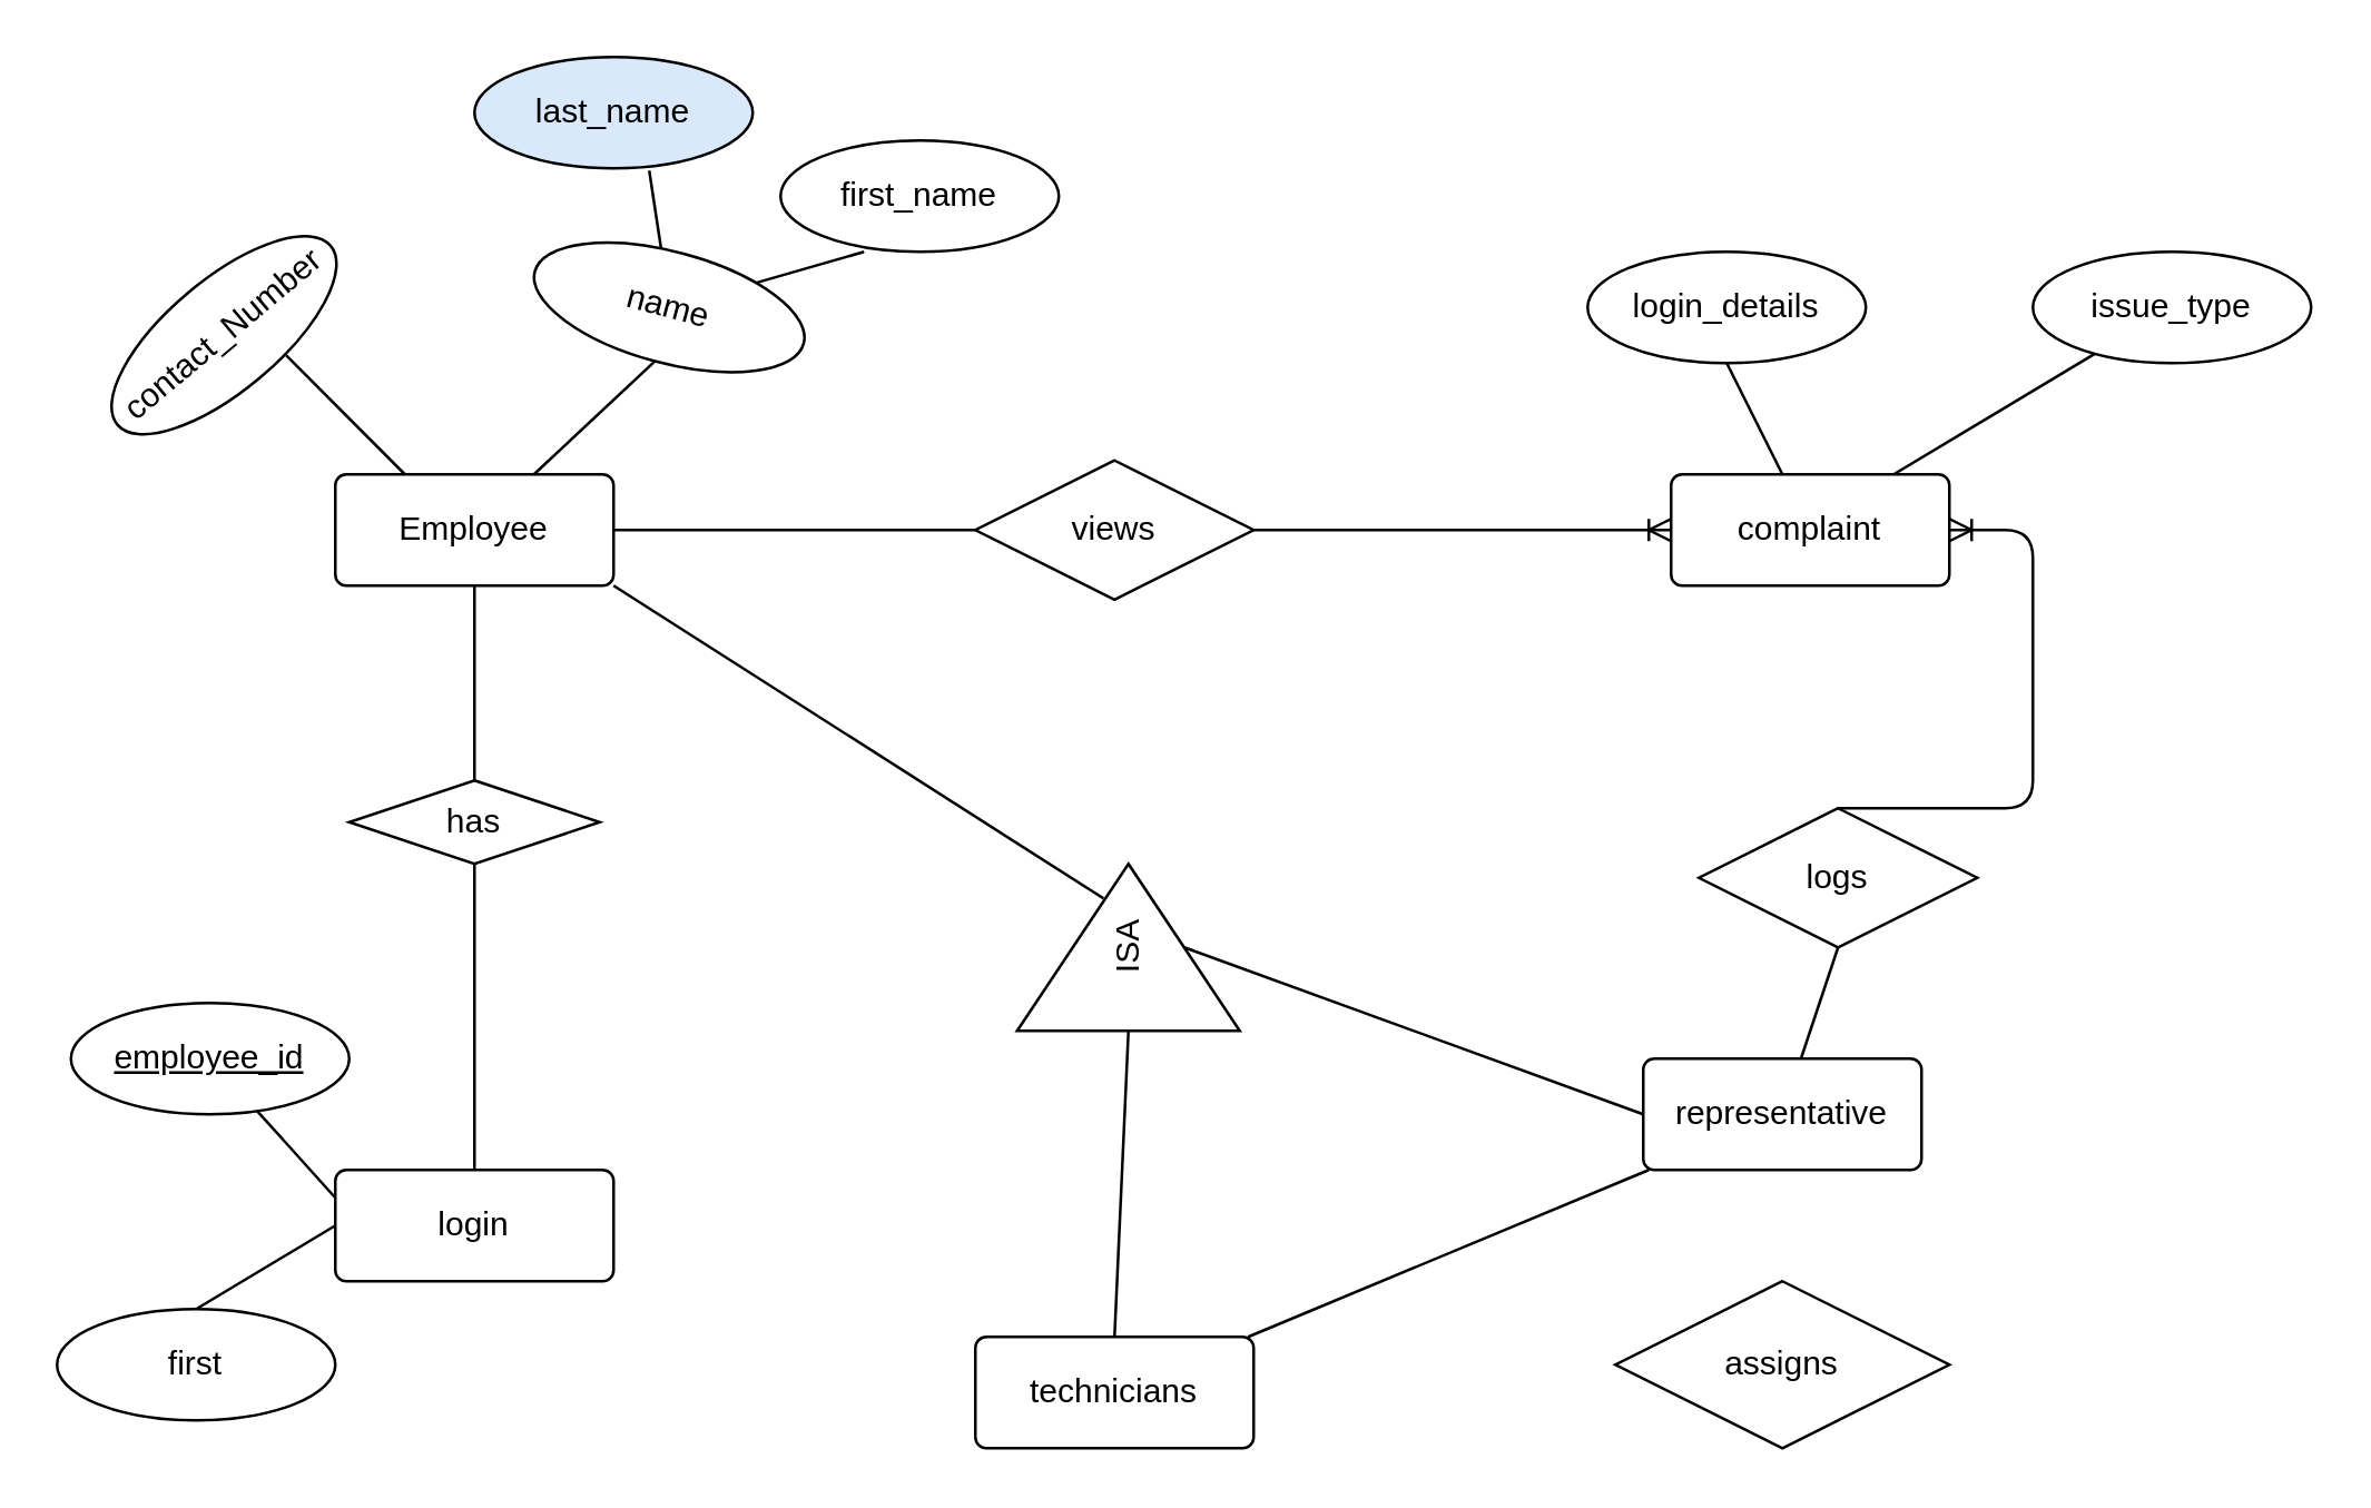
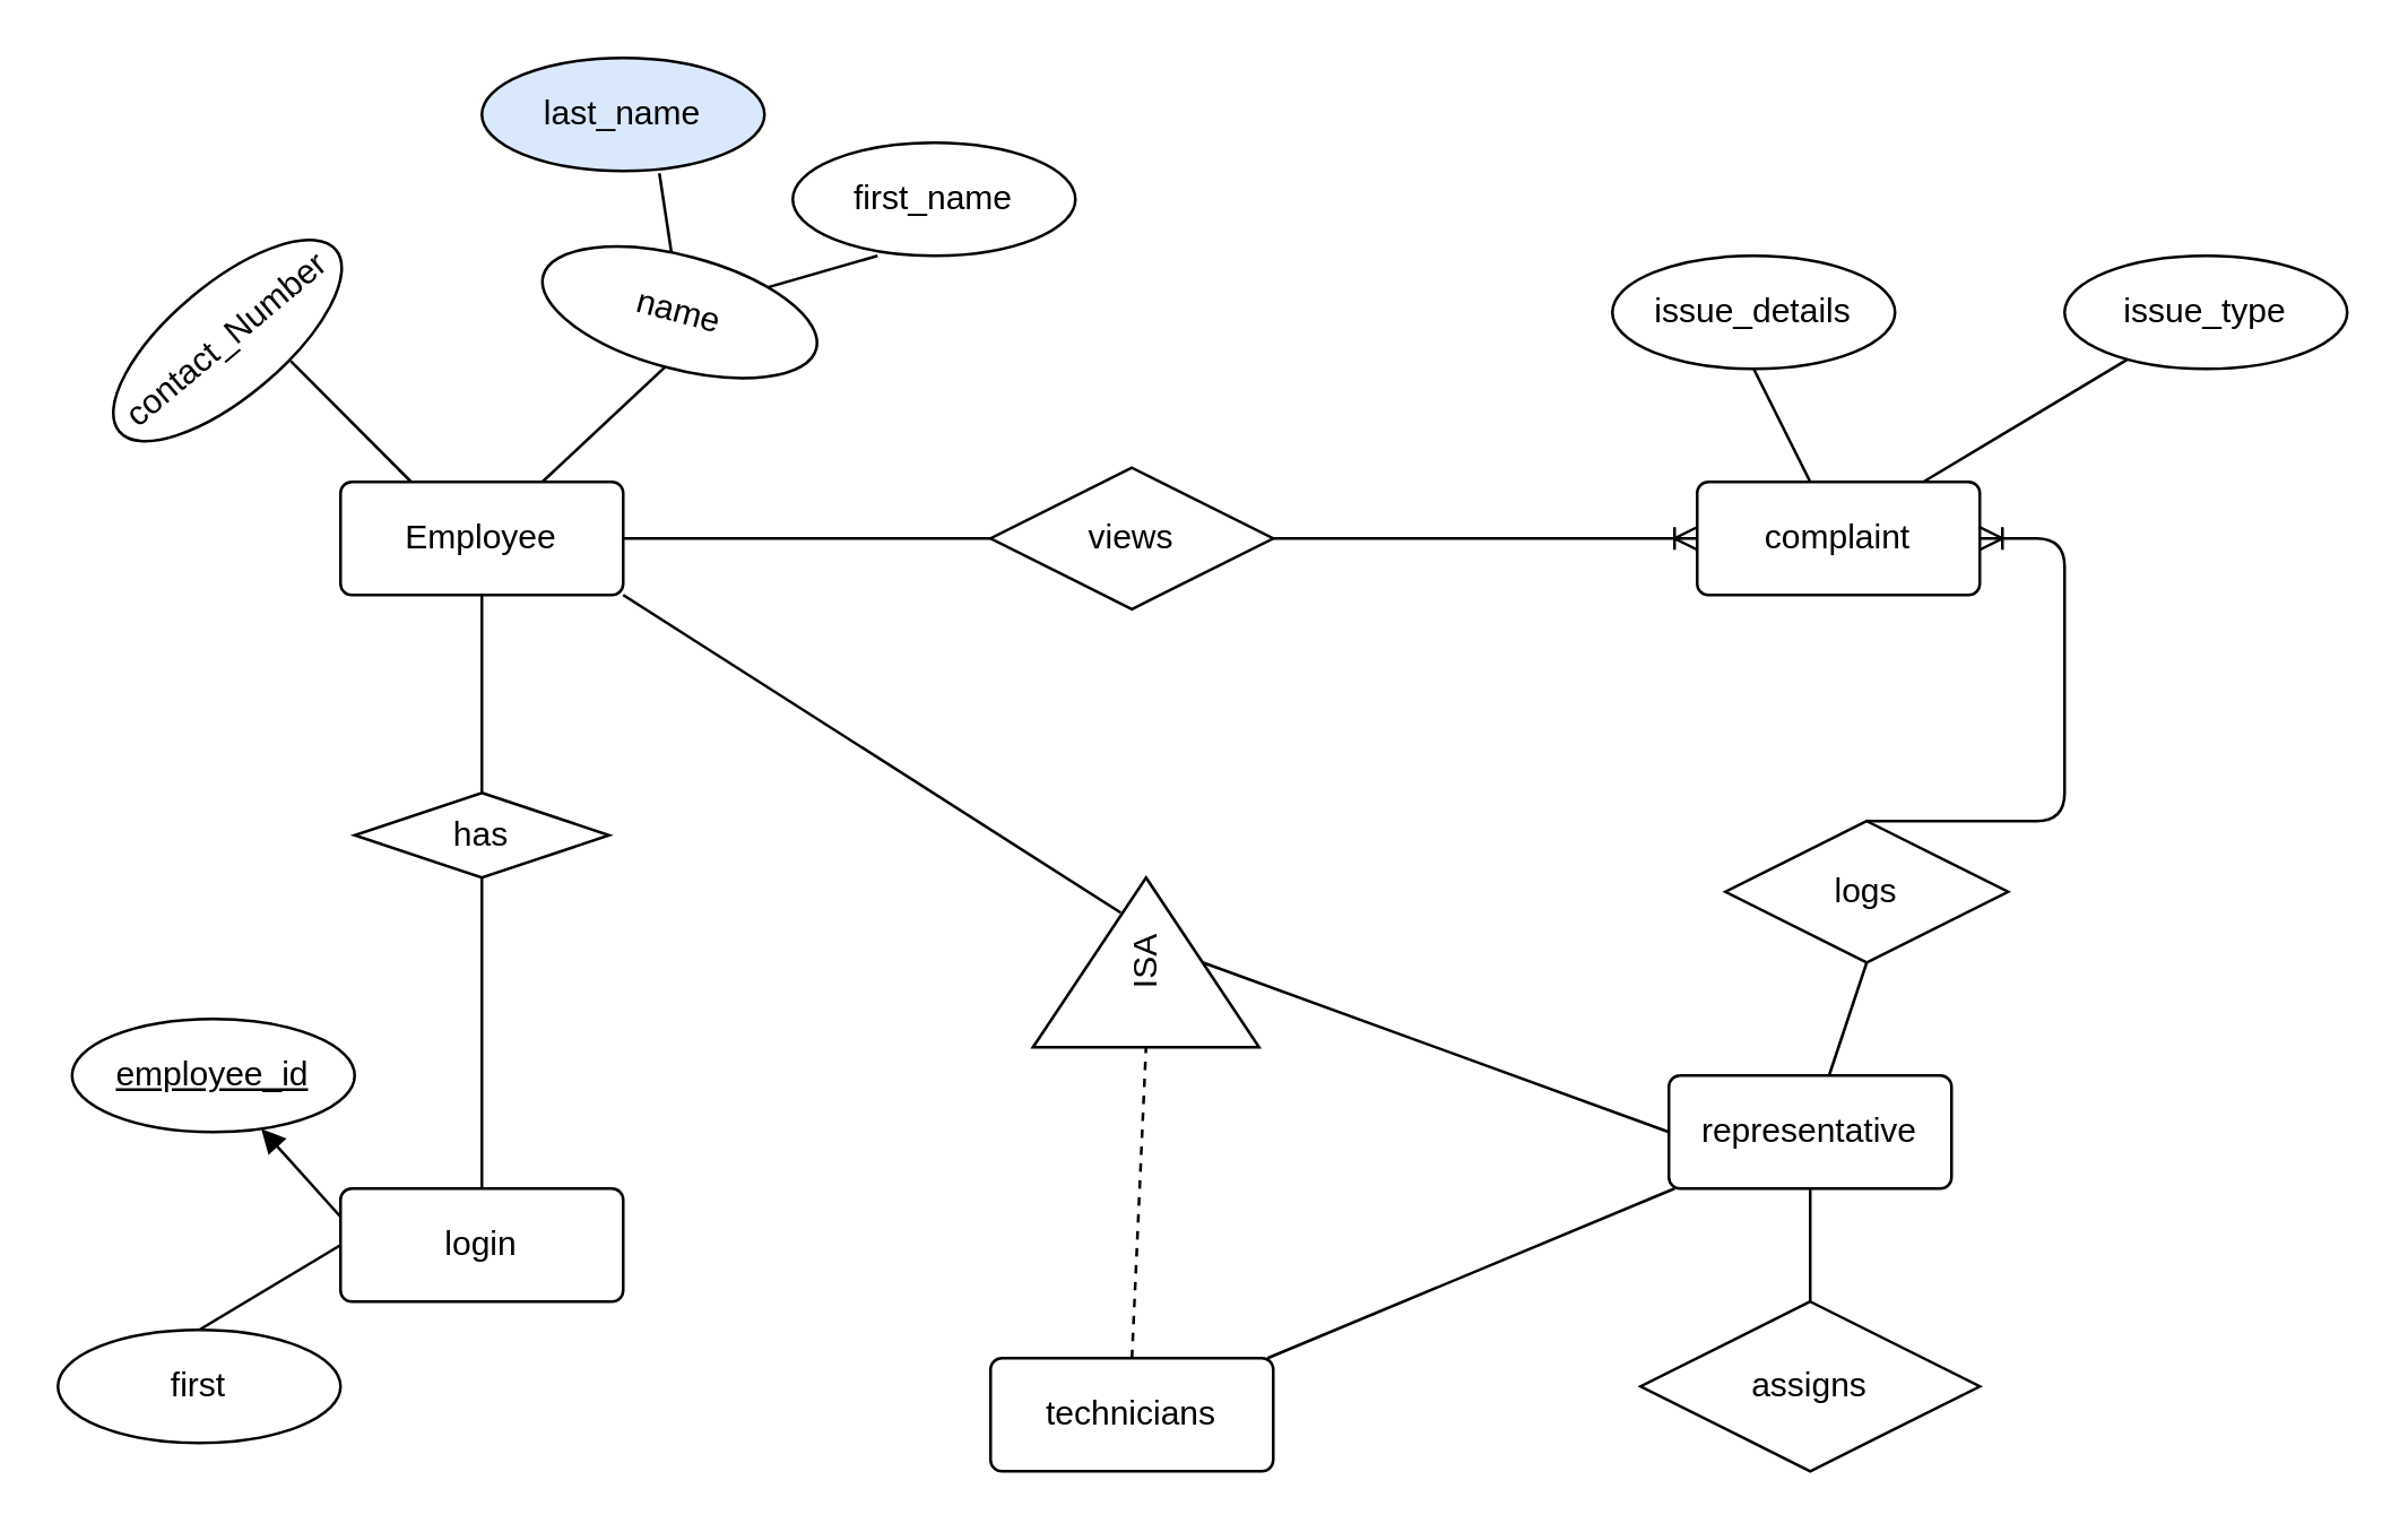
  <mxCell id="0" />
  <mxCell id="1" parent="0" />
  <mxCell id="2" value="Employee" style="rounded=1;arcSize=10;whiteSpace=wrap;html=1;align=center;" vertex="1" parent="1"><mxGeometry x="120" y="170" width="100" height="40" as="geometry" /></mxCell>
  <mxCell id="3" value="has" style="shape=rhombus;perimeter=rhombusPerimeter;whiteSpace=wrap;html=1;align=center;" vertex="1" parent="1"><mxGeometry x="125" y="280" width="90" height="30" as="geometry" /></mxCell>
  <mxCell id="4" value="contact_Number" style="ellipse;whiteSpace=wrap;html=1;align=center;rotation=-40;" vertex="1" parent="1"><mxGeometry x="30" y="100" width="100" height="40" as="geometry" /></mxCell>
  <mxCell id="5" value="name" style="ellipse;whiteSpace=wrap;html=1;align=center;rotation=15;" vertex="1" parent="1"><mxGeometry x="190" y="90" width="100" height="40" as="geometry" /></mxCell>
  <mxCell id="6" value="last_name" style="ellipse;whiteSpace=wrap;html=1;align=center;fillColor=#dae8fc;" vertex="1" parent="1"><mxGeometry x="170" y="20" width="100" height="40" as="geometry" /></mxCell>
  <mxCell id="7" value="first_name" style="ellipse;whiteSpace=wrap;html=1;align=center;" vertex="1" parent="1"><mxGeometry x="280" y="50" width="100" height="40" as="geometry" /></mxCell>
  <mxCell id="8" value="" style="endArrow=none;html=1;entryX=0.25;entryY=0;entryDx=0;entryDy=0;exitX=0.625;exitY=0.998;exitDx=0;exitDy=0;exitPerimeter=0;" edge="1" parent="1" source="4" target="2"><mxGeometry width="50" height="50" relative="1" as="geometry"><mxPoint x="410" y="330" as="sourcePoint" /><mxPoint x="460" y="280" as="targetPoint" /></mxGeometry></mxCell>
  <mxCell id="9" value="" style="endArrow=none;html=1;entryX=0.5;entryY=1;entryDx=0;entryDy=0;" edge="1" parent="1" source="2" target="5"><mxGeometry width="50" height="50" relative="1" as="geometry"><mxPoint x="410" y="330" as="sourcePoint" /><mxPoint x="460" y="280" as="targetPoint" /></mxGeometry></mxCell>
  <mxCell id="10" value="" style="endArrow=none;html=1;entryX=0.628;entryY=1.02;entryDx=0;entryDy=0;entryPerimeter=0;" edge="1" parent="1" source="5" target="6"><mxGeometry width="50" height="50" relative="1" as="geometry"><mxPoint x="410" y="330" as="sourcePoint" /><mxPoint x="460" y="280" as="targetPoint" /></mxGeometry></mxCell>
  <mxCell id="11" value="" style="endArrow=none;html=1;entryX=0.3;entryY=1;entryDx=0;entryDy=0;entryPerimeter=0;" edge="1" parent="1" source="5" target="7"><mxGeometry width="50" height="50" relative="1" as="geometry"><mxPoint x="410" y="330" as="sourcePoint" /><mxPoint x="460" y="280" as="targetPoint" /></mxGeometry></mxCell>
  <mxCell id="12" value="login" style="rounded=1;arcSize=10;whiteSpace=wrap;html=1;align=center;" vertex="1" parent="1"><mxGeometry x="120" y="420" width="100" height="40" as="geometry" /></mxCell>
  <mxCell id="13" value="&lt;u&gt;employee_id&lt;/u&gt;" style="ellipse;whiteSpace=wrap;html=1;align=center;" vertex="1" parent="1"><mxGeometry x="25" y="360" width="100" height="40" as="geometry" /></mxCell>
  <mxCell id="14" value="first" style="ellipse;whiteSpace=wrap;html=1;align=center;" vertex="1" parent="1"><mxGeometry x="20" y="470" width="100" height="40" as="geometry" /></mxCell>
- <mxCell id="15" value="" style="endArrow=none;html=1;exitX=0;exitY=0.25;exitDx=0;exitDy=0;" edge="1" parent="1" source="12" target="13"><mxGeometry width="50" height="50" relative="1" as="geometry"><mxPoint x="410" y="330" as="sourcePoint" /><mxPoint x="98" y="402" as="targetPoint" /></mxGeometry></mxCell>
+ <mxCell id="15" value="" style="endArrow=block;html=1;exitX=0;exitY=0.25;exitDx=0;exitDy=0;" edge="1" parent="1" source="12" target="13"><mxGeometry width="50" height="50" relative="1" as="geometry"><mxPoint x="410" y="330" as="sourcePoint" /><mxPoint x="98" y="402" as="targetPoint" /></mxGeometry></mxCell>
  <mxCell id="16" value="" style="endArrow=none;html=1;entryX=0;entryY=0.5;entryDx=0;entryDy=0;" edge="1" parent="1" target="12"><mxGeometry width="50" height="50" relative="1" as="geometry"><mxPoint x="70" y="470" as="sourcePoint" /><mxPoint x="460" y="280" as="targetPoint" /></mxGeometry></mxCell>
  <mxCell id="17" value="views" style="shape=rhombus;perimeter=rhombusPerimeter;whiteSpace=wrap;html=1;align=center;" vertex="1" parent="1"><mxGeometry x="350" y="165" width="100" height="50" as="geometry" /></mxCell>
  <mxCell id="18" value="complaint" style="rounded=1;arcSize=10;whiteSpace=wrap;html=1;align=center;" vertex="1" parent="1"><mxGeometry x="600" y="170" width="100" height="40" as="geometry" /></mxCell>
  <mxCell id="19" value="ISA" style="triangle;whiteSpace=wrap;html=1;rotation=-90;" vertex="1" parent="1"><mxGeometry x="375" y="300" width="60" height="80" as="geometry" /></mxCell>
  <mxCell id="20" value="representative" style="rounded=1;arcSize=10;whiteSpace=wrap;html=1;align=center;" vertex="1" parent="1"><mxGeometry x="590" y="380" width="100" height="40" as="geometry" /></mxCell>
  <mxCell id="21" value="technicians" style="rounded=1;arcSize=10;whiteSpace=wrap;html=1;align=center;" vertex="1" parent="1"><mxGeometry x="350" y="480" width="100" height="40" as="geometry" /></mxCell>
  <mxCell id="22" value="" style="endArrow=none;html=1;entryX=0.5;entryY=1;entryDx=0;entryDy=0;" edge="1" parent="1" source="3" target="2"><mxGeometry width="50" height="50" relative="1" as="geometry"><mxPoint x="410" y="330" as="sourcePoint" /><mxPoint x="460" y="280" as="targetPoint" /></mxGeometry></mxCell>
  <mxCell id="23" value="assigns" style="shape=rhombus;perimeter=rhombusPerimeter;whiteSpace=wrap;html=1;align=center;" vertex="1" parent="1"><mxGeometry x="580" y="460" width="120" height="60" as="geometry" /></mxCell>
  <mxCell id="24" value="" style="edgeStyle=entityRelationEdgeStyle;fontSize=12;html=1;endArrow=ERoneToMany;exitX=1;exitY=0.5;exitDx=0;exitDy=0;entryX=0;entryY=0.5;entryDx=0;entryDy=0;" edge="1" parent="1" source="17" target="18"><mxGeometry width="100" height="100" relative="1" as="geometry"><mxPoint x="460" y="290" as="sourcePoint" /><mxPoint x="560" y="190" as="targetPoint" /></mxGeometry></mxCell>
  <mxCell id="25" value="" style="endArrow=none;html=1;entryX=1;entryY=0.5;entryDx=0;entryDy=0;exitX=0;exitY=0.5;exitDx=0;exitDy=0;" edge="1" parent="1" source="17" target="2"><mxGeometry width="50" height="50" relative="1" as="geometry"><mxPoint x="410" y="330" as="sourcePoint" /><mxPoint x="460" y="280" as="targetPoint" /></mxGeometry></mxCell>
  <mxCell id="26" value="" style="endArrow=none;html=1;entryX=0.5;entryY=1;entryDx=0;entryDy=0;exitX=0.5;exitY=0;exitDx=0;exitDy=0;" edge="1" parent="1" source="12" target="3"><mxGeometry width="50" height="50" relative="1" as="geometry"><mxPoint x="410" y="330" as="sourcePoint" /><mxPoint x="460" y="280" as="targetPoint" /></mxGeometry></mxCell>
  <mxCell id="27" value="" style="endArrow=none;html=1;entryX=1;entryY=1;entryDx=0;entryDy=0;exitX=0.793;exitY=0.388;exitDx=0;exitDy=0;exitPerimeter=0;" edge="1" parent="1" source="19" target="2"><mxGeometry width="50" height="50" relative="1" as="geometry"><mxPoint x="390" y="320" as="sourcePoint" /><mxPoint x="460" y="280" as="targetPoint" /></mxGeometry></mxCell>
  <mxCell id="28" value="" style="endArrow=none;html=1;entryX=0;entryY=0.5;entryDx=0;entryDy=0;exitX=0.5;exitY=1;exitDx=0;exitDy=0;" edge="1" parent="1" source="19" target="20"><mxGeometry width="50" height="50" relative="1" as="geometry"><mxPoint x="410" y="330" as="sourcePoint" /><mxPoint x="460" y="280" as="targetPoint" /></mxGeometry></mxCell>
  <mxCell id="29" value="logs" style="shape=rhombus;perimeter=rhombusPerimeter;whiteSpace=wrap;html=1;align=center;" vertex="1" parent="1"><mxGeometry x="610" y="290" width="100" height="50" as="geometry" /></mxCell>
  <mxCell id="30" value="" style="edgeStyle=entityRelationEdgeStyle;fontSize=12;html=1;endArrow=ERoneToMany;exitX=0.5;exitY=0;exitDx=0;exitDy=0;" edge="1" parent="1" source="29" target="18"><mxGeometry width="100" height="100" relative="1" as="geometry"><mxPoint x="610" y="310" as="sourcePoint" /><mxPoint x="710" y="210" as="targetPoint" /></mxGeometry></mxCell>
  <mxCell id="31" value="" style="endArrow=none;html=1;entryX=0.5;entryY=1;entryDx=0;entryDy=0;" edge="1" parent="1" source="20" target="29"><mxGeometry width="50" height="50" relative="1" as="geometry"><mxPoint x="410" y="330" as="sourcePoint" /><mxPoint x="460" y="280" as="targetPoint" /></mxGeometry></mxCell>
- <mxCell id="33" value="" style="endArrow=none;html=1;entryX=0;entryY=0.5;entryDx=0;entryDy=0;exitX=0.5;exitY=0;exitDx=0;exitDy=0;" edge="1" parent="1" source="21" target="19"><mxGeometry width="50" height="50" relative="1" as="geometry"><mxPoint x="410" y="330" as="sourcePoint" /><mxPoint x="460" y="280" as="targetPoint" /></mxGeometry></mxCell>
+ <mxCell id="32" value="" style="endArrow=none;html=1;entryX=0.5;entryY=1;entryDx=0;entryDy=0;exitX=0.5;exitY=0;exitDx=0;exitDy=0;" edge="1" parent="1" source="23" target="20"><mxGeometry width="50" height="50" relative="1" as="geometry"><mxPoint x="410" y="330" as="sourcePoint" /><mxPoint x="460" y="280" as="targetPoint" /></mxGeometry></mxCell>
+ <mxCell id="33" value="" style="endArrow=none;html=1;entryX=0;entryY=0.5;entryDx=0;entryDy=0;exitX=0.5;exitY=0;exitDx=0;exitDy=0;dashed=1;" edge="1" parent="1" source="21" target="19"><mxGeometry width="50" height="50" relative="1" as="geometry"><mxPoint x="410" y="330" as="sourcePoint" /><mxPoint x="460" y="280" as="targetPoint" /></mxGeometry></mxCell>
  <mxCell id="34" value="" style="endArrow=none;html=1;" edge="1" parent="1" source="21" target="20"><mxGeometry width="50" height="50" relative="1" as="geometry"><mxPoint x="410" y="330" as="sourcePoint" /><mxPoint x="460" y="280" as="targetPoint" /></mxGeometry></mxCell>
- <mxCell id="35" value="login_details" style="ellipse;whiteSpace=wrap;html=1;align=center;" vertex="1" parent="1"><mxGeometry x="570" y="90" width="100" height="40" as="geometry" /></mxCell>
+ <mxCell id="35" value="issue_details" style="ellipse;whiteSpace=wrap;html=1;align=center;" vertex="1" parent="1"><mxGeometry x="570" y="90" width="100" height="40" as="geometry" /></mxCell>
  <mxCell id="36" value="issue_type" style="ellipse;whiteSpace=wrap;html=1;align=center;" vertex="1" parent="1"><mxGeometry x="730" y="90" width="100" height="40" as="geometry" /></mxCell>
  <mxCell id="37" value="" style="endArrow=none;html=1;entryX=0.5;entryY=1;entryDx=0;entryDy=0;" edge="1" parent="1" source="18" target="35"><mxGeometry width="50" height="50" relative="1" as="geometry"><mxPoint x="410" y="330" as="sourcePoint" /><mxPoint x="460" y="280" as="targetPoint" /></mxGeometry></mxCell>
  <mxCell id="38" value="" style="endArrow=none;html=1;" edge="1" parent="1" target="36"><mxGeometry width="50" height="50" relative="1" as="geometry"><mxPoint x="680" y="170" as="sourcePoint" /><mxPoint x="460" y="280" as="targetPoint" /></mxGeometry></mxCell>
